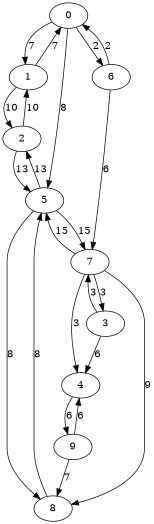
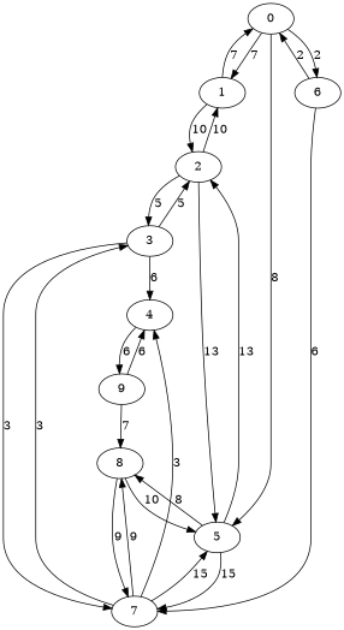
  digraph {
    0
    1
    5
    6
    2
    7
    8
    3
    4
    9
    0 -> 1 [label=7]
    0 -> 5 [label=8]
    0 -> 6 [label=2]
    1 -> 0 [label=7]
    1 -> 2 [label=10]
    5 -> 2 [label=13]
    5 -> 7 [label=15]
    5 -> 8 [label=8]
    6 -> 0 [label=2]
    6 -> 7 [label=6]
    2 -> 1 [label=10]
    2 -> 5 [label=13]
+   2 -> 3 [label=5]
    7 -> 5 [label=15]
    7 -> 8 [label=9]
    7 -> 3 [label=3]
    7 -> 4 [label=3]
-   8 -> 5 [label=8]
+   8 -> 5 [label=10]
+   8 -> 7 [label=9]
+   3 -> 2 [label=5]
    3 -> 7 [label=3]
    3 -> 4 [label=6]
    4 -> 9 [label=6]
    9 -> 8 [label=7]
    9 -> 4 [label=6]
  }
